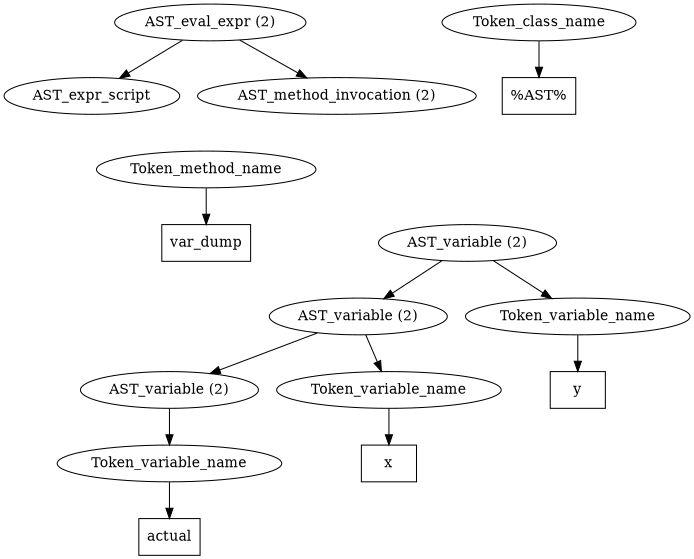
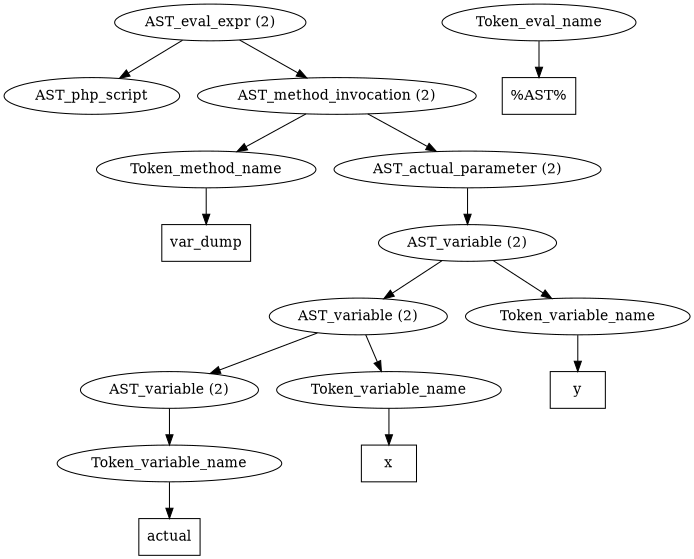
  digraph {
-   n1 [label=AST_expr_script]
+   n1 [label=AST_php_script]
    n2 [label="AST_eval_expr (2)"]
    n3 [label="AST_method_invocation (2)"]
    n4 [label=Token_method_name]
-   n6 [label=Token_class_name]
+   n5 [label="AST_actual_parameter (2)"]
+   n6 [label=Token_eval_name]
    n7 [label="%AST%" shape=box]
    n8 [label=var_dump shape=box]
    n9 [label="AST_variable (2)"]
    n10 [label="AST_variable (2)"]
    n11 [label=Token_variable_name]
    n12 [label="AST_variable (2)"]
    n13 [label=Token_variable_name]
    n14 [label=y shape=box]
    n15 [label=Token_variable_name]
    n16 [label=x shape=box]
    n17 [label=actual shape=box]
    n2 -> n1
    n2 -> n3
+   n3 -> n4
+   n3 -> n5
    n4 -> n8
+   n5 -> n9
    n6 -> n7
    n9 -> n10
    n9 -> n11
    n10 -> n12
    n10 -> n13
    n11 -> n14
    n12 -> n15
    n13 -> n16
    n15 -> n17
  }
